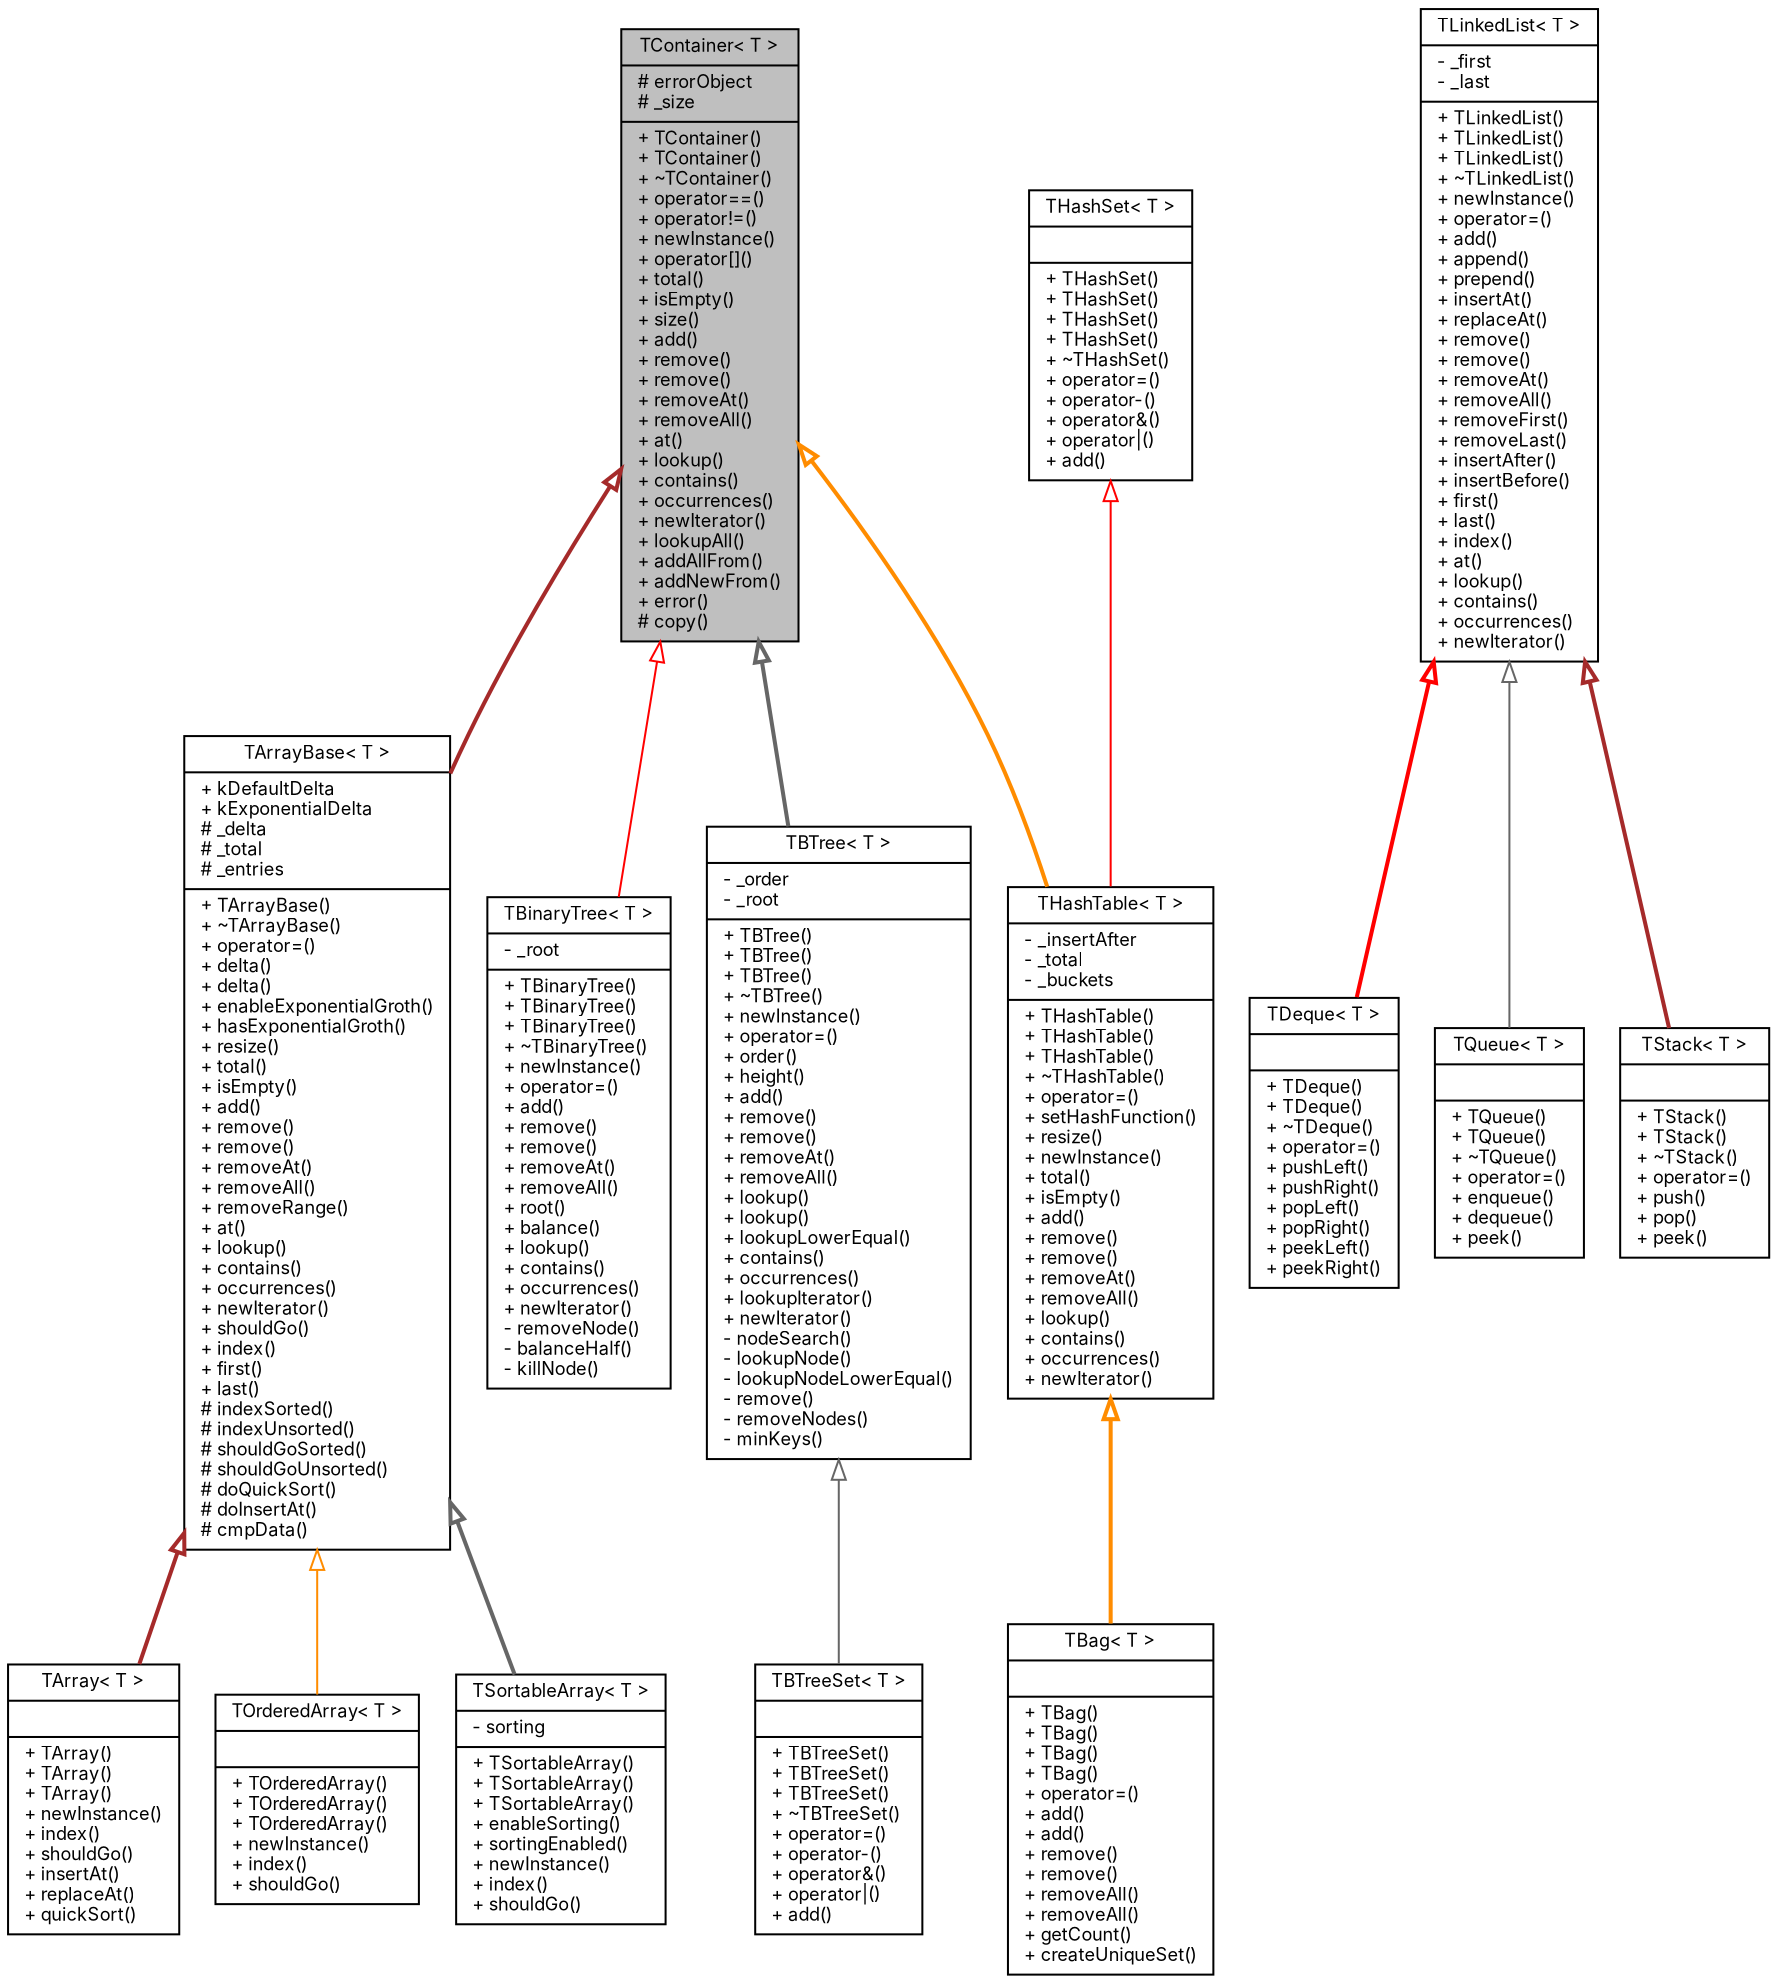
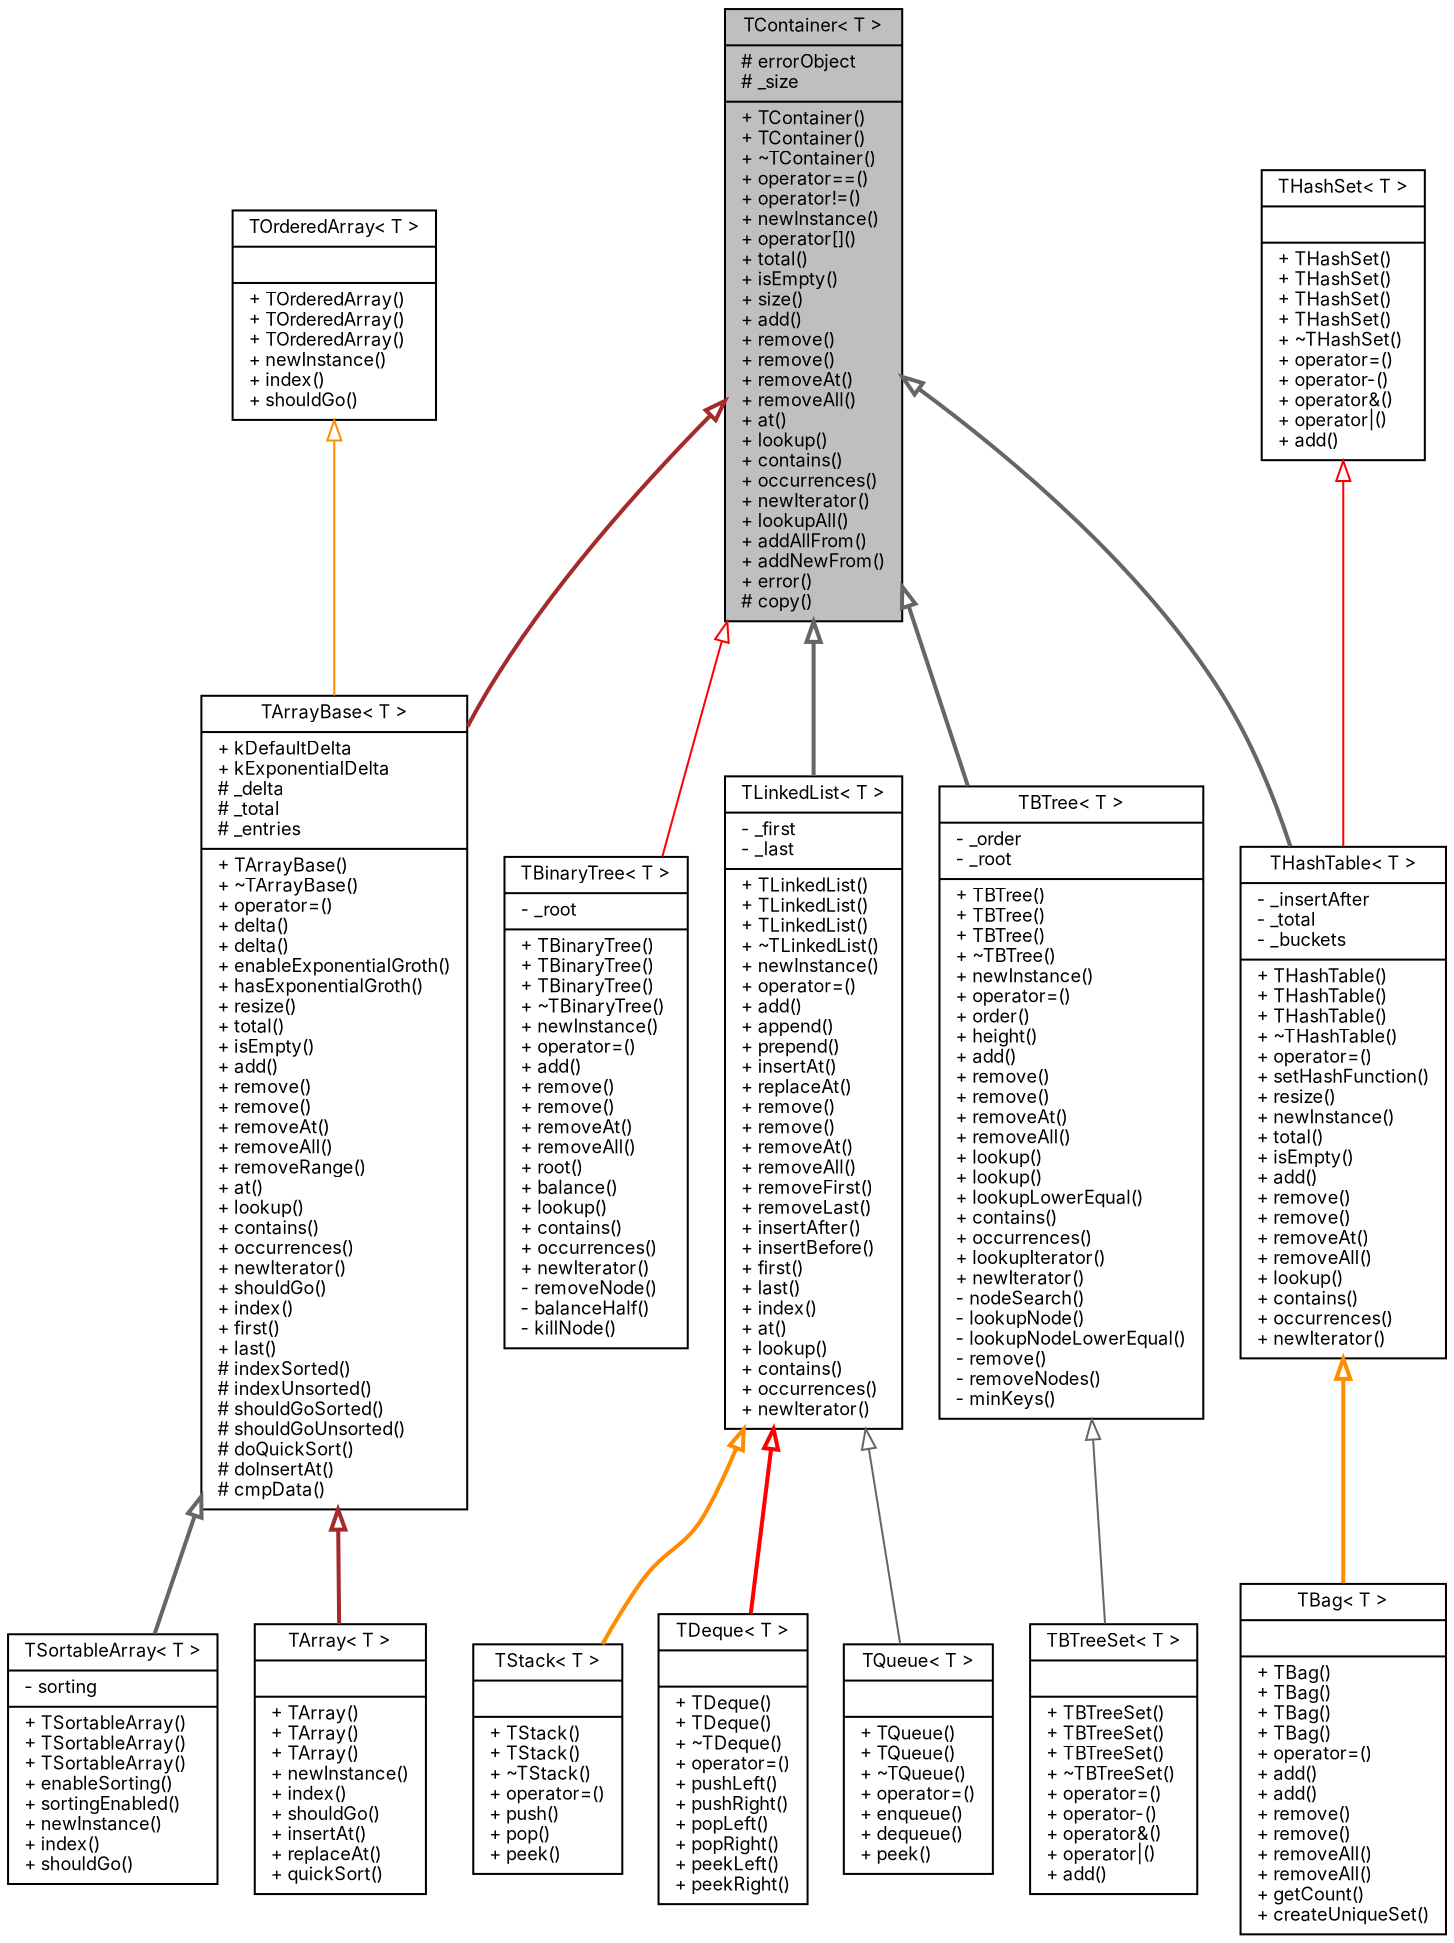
  digraph {
    fontname=Inter
    node [color=black fontname=Inter fontsize=9 shape=record]
    edge [arrowtail=empty color=gray40 dir=back fontname=Inter fontsize=9 labelfontname=Arial labelfontsize=9 style=bold]
    n1 [fillcolor=grey75 fontcolor=black height=0.2 label="{TContainer\< T \>\n|# errorObject\l# _size\l|+ TContainer()\l+ TContainer()\l+ ~TContainer()\l+ operator==()\l+ operator!=()\l+ newInstance()\l+ operator[]()\l+ total()\l+ isEmpty()\l+ size()\l+ add()\l+ remove()\l+ remove()\l+ removeAt()\l+ removeAll()\l+ at()\l+ lookup()\l+ contains()\l+ occurrences()\l+ newIterator()\l+ lookupAll()\l+ addAllFrom()\l+ addNewFrom()\l+ error()\l# copy()\l}" style=filled width=0.4]
    n2 [height=0.2 label="{TArrayBase\< T \>\n|+ kDefaultDelta\l+ kExponentialDelta\l# _delta\l# _total\l# _entries\l|+ TArrayBase()\l+ ~TArrayBase()\l+ operator=()\l+ delta()\l+ delta()\l+ enableExponentialGroth()\l+ hasExponentialGroth()\l+ resize()\l+ total()\l+ isEmpty()\l+ add()\l+ remove()\l+ remove()\l+ removeAt()\l+ removeAll()\l+ removeRange()\l+ at()\l+ lookup()\l+ contains()\l+ occurrences()\l+ newIterator()\l+ shouldGo()\l+ index()\l+ first()\l+ last()\l# indexSorted()\l# indexUnsorted()\l# shouldGoSorted()\l# shouldGoUnsorted()\l# doQuickSort()\l# doInsertAt()\l# cmpData()\l}" width=0.4]
    n3 [height=0.2 label="{TBinaryTree\< T \>\n|- _root\l|+ TBinaryTree()\l+ TBinaryTree()\l+ TBinaryTree()\l+ ~TBinaryTree()\l+ newInstance()\l+ operator=()\l+ add()\l+ remove()\l+ remove()\l+ removeAt()\l+ removeAll()\l+ root()\l+ balance()\l+ lookup()\l+ contains()\l+ occurrences()\l+ newIterator()\l- removeNode()\l- balanceHalf()\l- killNode()\l}" width=0.4]
    n4 [height=0.2 label="{TBTree\< T \>\n|- _order\l- _root\l|+ TBTree()\l+ TBTree()\l+ TBTree()\l+ ~TBTree()\l+ newInstance()\l+ operator=()\l+ order()\l+ height()\l+ add()\l+ remove()\l+ remove()\l+ removeAt()\l+ removeAll()\l+ lookup()\l+ lookup()\l+ lookupLowerEqual()\l+ contains()\l+ occurrences()\l+ lookupIterator()\l+ newIterator()\l- nodeSearch()\l- lookupNode()\l- lookupNodeLowerEqual()\l- remove()\l- removeNodes()\l- minKeys()\l}" width=0.4]
    n5 [height=0.2 label="{THashTable\< T \>\n|- _insertAfter\l- _total\l- _buckets\l|+ THashTable()\l+ THashTable()\l+ THashTable()\l+ ~THashTable()\l+ operator=()\l+ setHashFunction()\l+ resize()\l+ newInstance()\l+ total()\l+ isEmpty()\l+ add()\l+ remove()\l+ remove()\l+ removeAt()\l+ removeAll()\l+ lookup()\l+ contains()\l+ occurrences()\l+ newIterator()\l}" width=0.4]
    n6 [height=0.2 label="{TLinkedList\< T \>\n|- _first\l- _last\l|+ TLinkedList()\l+ TLinkedList()\l+ TLinkedList()\l+ ~TLinkedList()\l+ newInstance()\l+ operator=()\l+ add()\l+ append()\l+ prepend()\l+ insertAt()\l+ replaceAt()\l+ remove()\l+ remove()\l+ removeAt()\l+ removeAll()\l+ removeFirst()\l+ removeLast()\l+ insertAfter()\l+ insertBefore()\l+ first()\l+ last()\l+ index()\l+ at()\l+ lookup()\l+ contains()\l+ occurrences()\l+ newIterator()\l}" width=0.4]
    n7 [height=0.2 label="{TArray\< T \>\n||+ TArray()\l+ TArray()\l+ TArray()\l+ newInstance()\l+ index()\l+ shouldGo()\l+ insertAt()\l+ replaceAt()\l+ quickSort()\l}" width=0.4]
    n8 [height=0.2 label="{TOrderedArray\< T \>\n||+ TOrderedArray()\l+ TOrderedArray()\l+ TOrderedArray()\l+ newInstance()\l+ index()\l+ shouldGo()\l}" width=0.4]
    n9 [height=0.2 label="{TSortableArray\< T \>\n|- sorting\l|+ TSortableArray()\l+ TSortableArray()\l+ TSortableArray()\l+ enableSorting()\l+ sortingEnabled()\l+ newInstance()\l+ index()\l+ shouldGo()\l}" width=0.4]
    n10 [height=0.2 label="{TBTreeSet\< T \>\n||+ TBTreeSet()\l+ TBTreeSet()\l+ TBTreeSet()\l+ ~TBTreeSet()\l+ operator=()\l+ operator-()\l+ operator&()\l+ operator\|()\l+ add()\l}" width=0.4]
    n11 [height=0.2 label="{TBag\< T \>\n||+ TBag()\l+ TBag()\l+ TBag()\l+ TBag()\l+ operator=()\l+ add()\l+ add()\l+ remove()\l+ remove()\l+ removeAll()\l+ removeAll()\l+ getCount()\l+ createUniqueSet()\l}" width=0.4]
    n12 [height=0.2 label="{TDeque\< T \>\n||+ TDeque()\l+ TDeque()\l+ ~TDeque()\l+ operator=()\l+ pushLeft()\l+ pushRight()\l+ popLeft()\l+ popRight()\l+ peekLeft()\l+ peekRight()\l}" width=0.4]
    n13 [height=0.2 label="{TQueue\< T \>\n||+ TQueue()\l+ TQueue()\l+ ~TQueue()\l+ operator=()\l+ enqueue()\l+ dequeue()\l+ peek()\l}" width=0.4]
    n14 [height=0.2 label="{TStack\< T \>\n||+ TStack()\l+ TStack()\l+ ~TStack()\l+ operator=()\l+ push()\l+ pop()\l+ peek()\l}" width=0.4]
    n15 [height=0.2 label="{THashSet\< T \>\n||+ THashSet()\l+ THashSet()\l+ THashSet()\l+ THashSet()\l+ ~THashSet()\l+ operator=()\l+ operator-()\l+ operator&()\l+ operator\|()\l+ add()\l}" width=0.4]
    n1 -> n2 [color=brown]
    n1 -> n3 [color=red style=solid]
    n1 -> n4
-   n1 -> n5 [color=darkorange]
+   n1 -> n5
+   n1 -> n6
    n2 -> n7 [color=brown]
-   n2 -> n8 [color=darkorange style=solid]
+   n8 -> n2 [color=darkorange style=solid]
    n2 -> n9
    n4 -> n10 [style=solid]
    n5 -> n11 [color=darkorange]
    n6 -> n12 [color=red]
    n6 -> n13 [style=solid]
-   n6 -> n14 [color=brown]
+   n6 -> n14 [color=darkorange]
    n15 -> n5 [color=red style=solid]
  }
